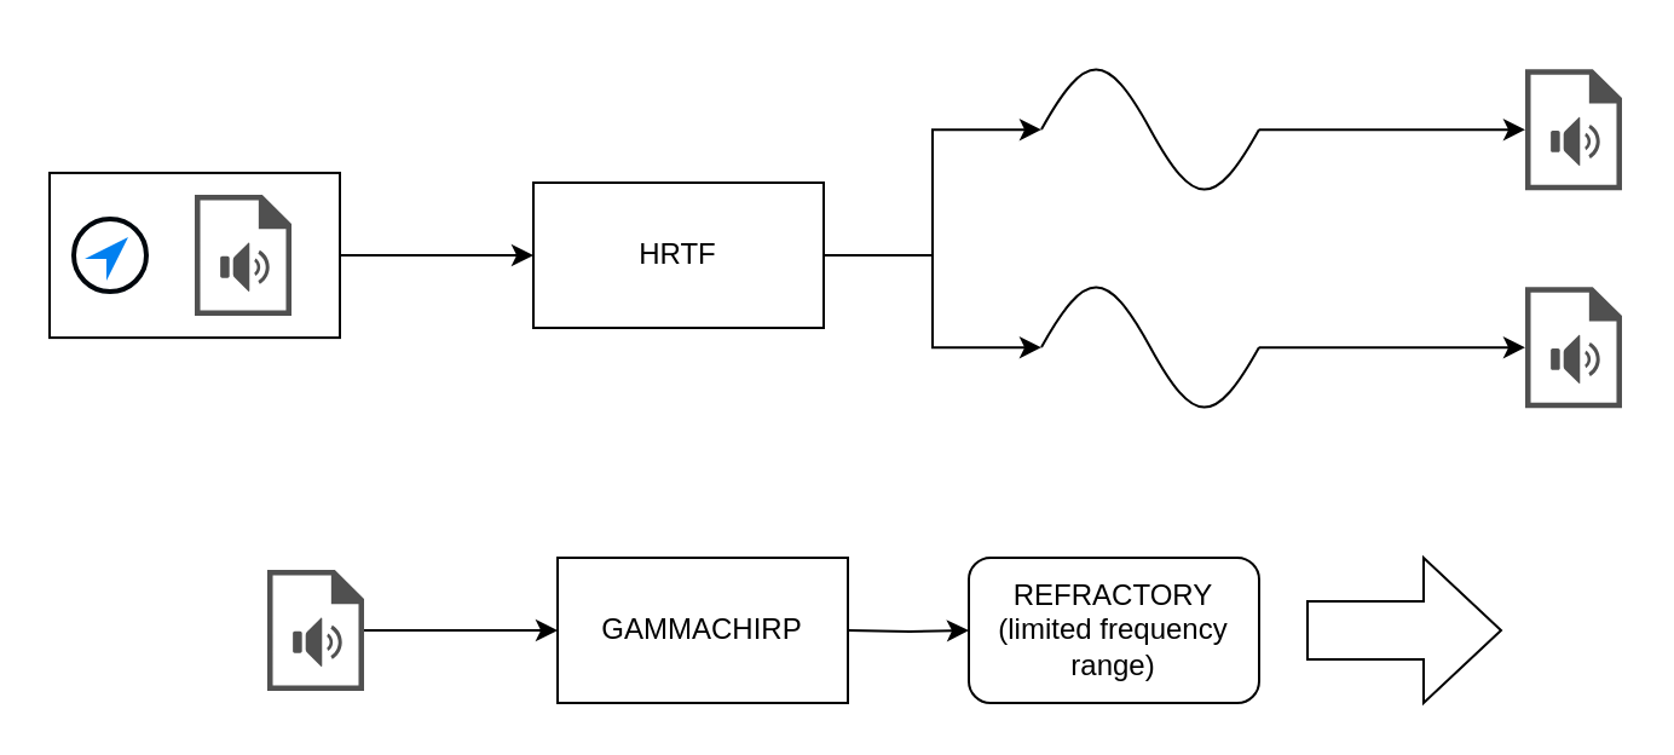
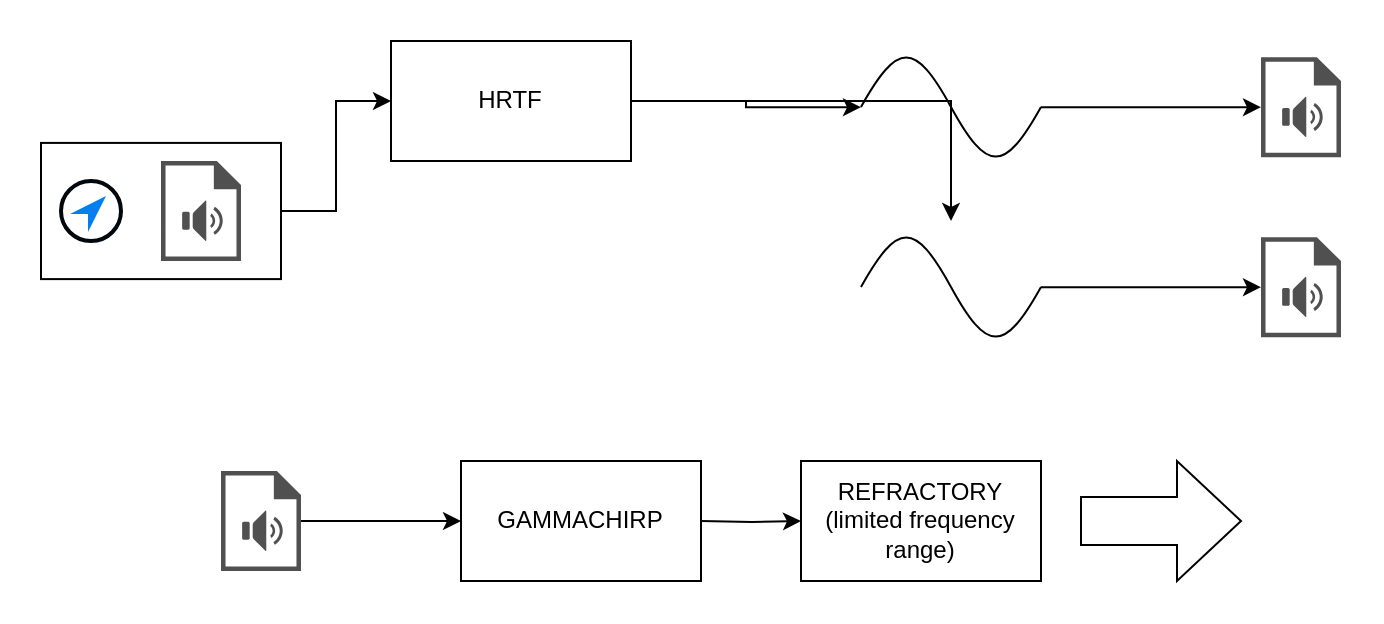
  <mxCell id="0" />
  <mxCell id="1" parent="0" />
  <mxCell id="2" value="" style="rounded=0;whiteSpace=wrap;html=1;fillColor=none;" parent="1" vertex="1"><mxGeometry x="20" y="70.96" width="120" height="68.09" as="geometry" /></mxCell>
  <mxCell id="3" style="edgeStyle=orthogonalEdgeStyle;rounded=0;orthogonalLoop=1;jettySize=auto;html=1;entryX=0;entryY=0.5;entryDx=0;entryDy=0;" parent="1" source="4" target="20" edge="1"><mxGeometry relative="1" as="geometry"><mxPoint x="220" y="260" as="targetPoint" /></mxGeometry></mxCell>
  <mxCell id="4" value="" style="sketch=0;pointerEvents=1;shadow=0;dashed=0;html=1;strokeColor=none;fillColor=#505050;labelPosition=center;verticalLabelPosition=bottom;verticalAlign=top;outlineConnect=0;align=center;shape=mxgraph.office.concepts.sound_file;" parent="1" vertex="1"><mxGeometry x="110" y="235" width="40" height="50" as="geometry" /></mxCell>
  <mxCell id="5" style="edgeStyle=orthogonalEdgeStyle;rounded=0;orthogonalLoop=1;jettySize=auto;html=1;" parent="1" target="6" edge="1"><mxGeometry relative="1" as="geometry"><mxPoint x="350" y="260" as="sourcePoint" /></mxGeometry></mxCell>
- <mxCell id="6" value="&lt;div&gt;REFRACTORY&lt;br&gt;(limited frequency range)&lt;br&gt;&lt;/div&gt;" style="whiteSpace=wrap;html=1;fillColor=none;rounded=1;" parent="1" vertex="1"><mxGeometry x="400" y="230" width="120" height="60" as="geometry" /></mxCell>
+ <mxCell id="6" value="&lt;div&gt;REFRACTORY&lt;br&gt;(limited frequency range)&lt;br&gt;&lt;/div&gt;" style="rounded=0;whiteSpace=wrap;html=1;fillColor=none;" parent="1" vertex="1"><mxGeometry x="400" y="230" width="120" height="60" as="geometry" /></mxCell>
  <mxCell id="7" style="edgeStyle=orthogonalEdgeStyle;rounded=0;orthogonalLoop=1;jettySize=auto;html=1;exitX=1;exitY=0.5;exitDx=0;exitDy=0;" parent="1" source="2" target="11" edge="1"><mxGeometry relative="1" as="geometry" /></mxCell>
  <mxCell id="8" value="" style="sketch=0;pointerEvents=1;shadow=0;dashed=0;html=1;strokeColor=none;fillColor=#505050;labelPosition=center;verticalLabelPosition=bottom;verticalAlign=top;outlineConnect=0;align=center;shape=mxgraph.office.concepts.sound_file;" parent="1" vertex="1"><mxGeometry x="80" y="80" width="40" height="50" as="geometry" /></mxCell>
  <mxCell id="9" style="edgeStyle=orthogonalEdgeStyle;rounded=0;orthogonalLoop=1;jettySize=auto;html=1;" parent="1" source="11" target="15" edge="1"><mxGeometry relative="1" as="geometry" /></mxCell>
  <mxCell id="10" style="edgeStyle=orthogonalEdgeStyle;rounded=0;orthogonalLoop=1;jettySize=auto;html=1;" parent="1" source="11" target="13" edge="1"><mxGeometry relative="1" as="geometry" /></mxCell>
- <mxCell id="11" value="HRTF" style="rounded=0;whiteSpace=wrap;html=1;fillColor=none;" parent="1" vertex="1"><mxGeometry x="220" y="75" width="120" height="60" as="geometry" /></mxCell>
+ <mxCell id="11" value="HRTF" style="rounded=0;whiteSpace=wrap;html=1;fillColor=none;" parent="1" vertex="1"><mxGeometry x="195" y="20" width="120" height="60" as="geometry" /></mxCell>
  <mxCell id="12" style="edgeStyle=orthogonalEdgeStyle;rounded=0;orthogonalLoop=1;jettySize=auto;html=1;" parent="1" source="13" target="16" edge="1"><mxGeometry relative="1" as="geometry" /></mxCell>
  <mxCell id="13" value="" style="pointerEvents=1;verticalLabelPosition=bottom;shadow=0;dashed=0;align=center;html=1;verticalAlign=top;shape=mxgraph.electrical.waveforms.sine_wave;" parent="1" vertex="1"><mxGeometry x="430" y="110" width="90" height="66.18" as="geometry" /></mxCell>
  <mxCell id="14" style="edgeStyle=orthogonalEdgeStyle;rounded=0;orthogonalLoop=1;jettySize=auto;html=1;" parent="1" source="15" target="17" edge="1"><mxGeometry relative="1" as="geometry" /></mxCell>
  <mxCell id="15" value="" style="pointerEvents=1;verticalLabelPosition=bottom;shadow=0;dashed=0;align=center;html=1;verticalAlign=top;shape=mxgraph.electrical.waveforms.sine_wave;" parent="1" vertex="1"><mxGeometry x="430" y="20" width="90" height="66.18" as="geometry" /></mxCell>
  <mxCell id="16" value="" style="sketch=0;pointerEvents=1;shadow=0;dashed=0;html=1;strokeColor=none;fillColor=#505050;labelPosition=center;verticalLabelPosition=bottom;verticalAlign=top;outlineConnect=0;align=center;shape=mxgraph.office.concepts.sound_file;" parent="1" vertex="1"><mxGeometry x="630" y="118.09" width="40" height="50" as="geometry" /></mxCell>
  <mxCell id="17" value="" style="sketch=0;pointerEvents=1;shadow=0;dashed=0;html=1;strokeColor=none;fillColor=#505050;labelPosition=center;verticalLabelPosition=bottom;verticalAlign=top;outlineConnect=0;align=center;shape=mxgraph.office.concepts.sound_file;" parent="1" vertex="1"><mxGeometry x="630" y="28.09" width="40" height="50" as="geometry" /></mxCell>
  <mxCell id="18" value="" style="shape=singleArrow;whiteSpace=wrap;html=1;arrowWidth=0.4;arrowSize=0.4;rounded=0;fillColor=none;" parent="1" vertex="1"><mxGeometry x="540" y="230" width="80" height="60" as="geometry" /></mxCell>
  <mxCell id="19" value="" style="html=1;verticalLabelPosition=bottom;align=center;labelBackgroundColor=#ffffff;verticalAlign=top;strokeWidth=2;strokeColor=#00070D;shadow=0;dashed=0;shape=mxgraph.ios7.icons.location_2;" parent="1" vertex="1"><mxGeometry x="30" y="90" width="30" height="30" as="geometry" /></mxCell>
  <mxCell id="20" value="GAMMACHIRP" style="rounded=0;whiteSpace=wrap;html=1;fillColor=none;" vertex="1" parent="1"><mxGeometry x="230" y="230" width="120" height="60" as="geometry" /></mxCell>
